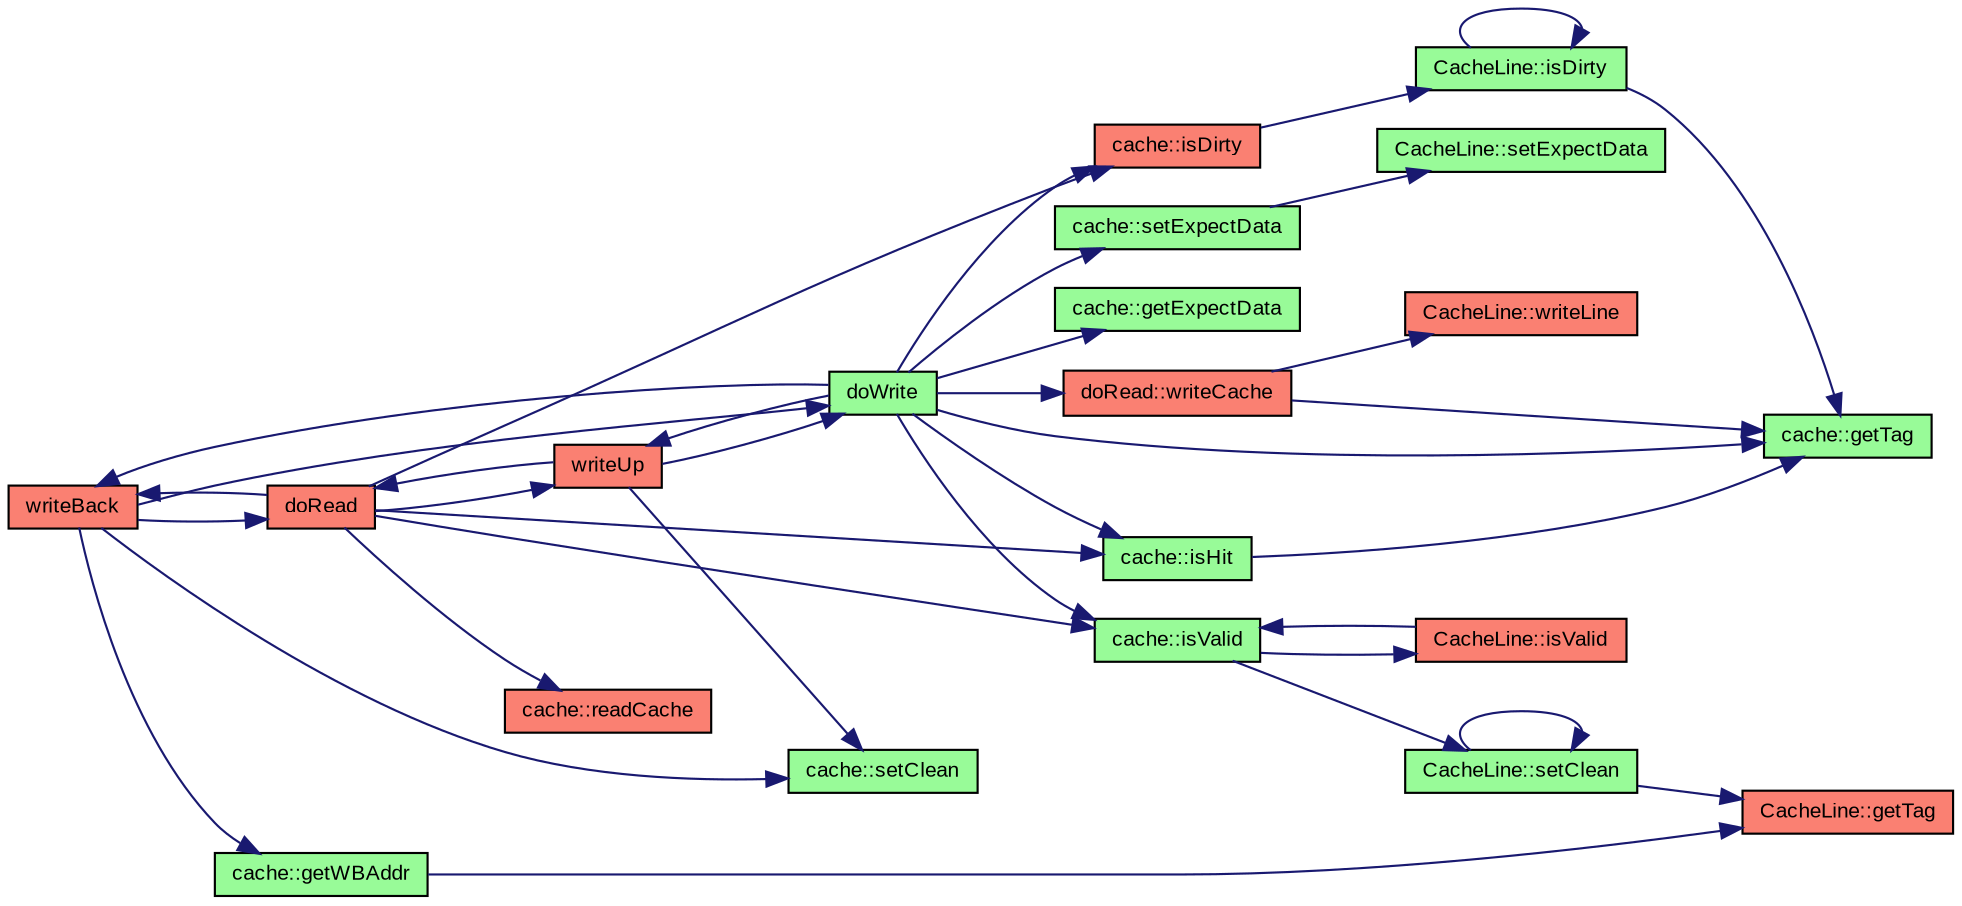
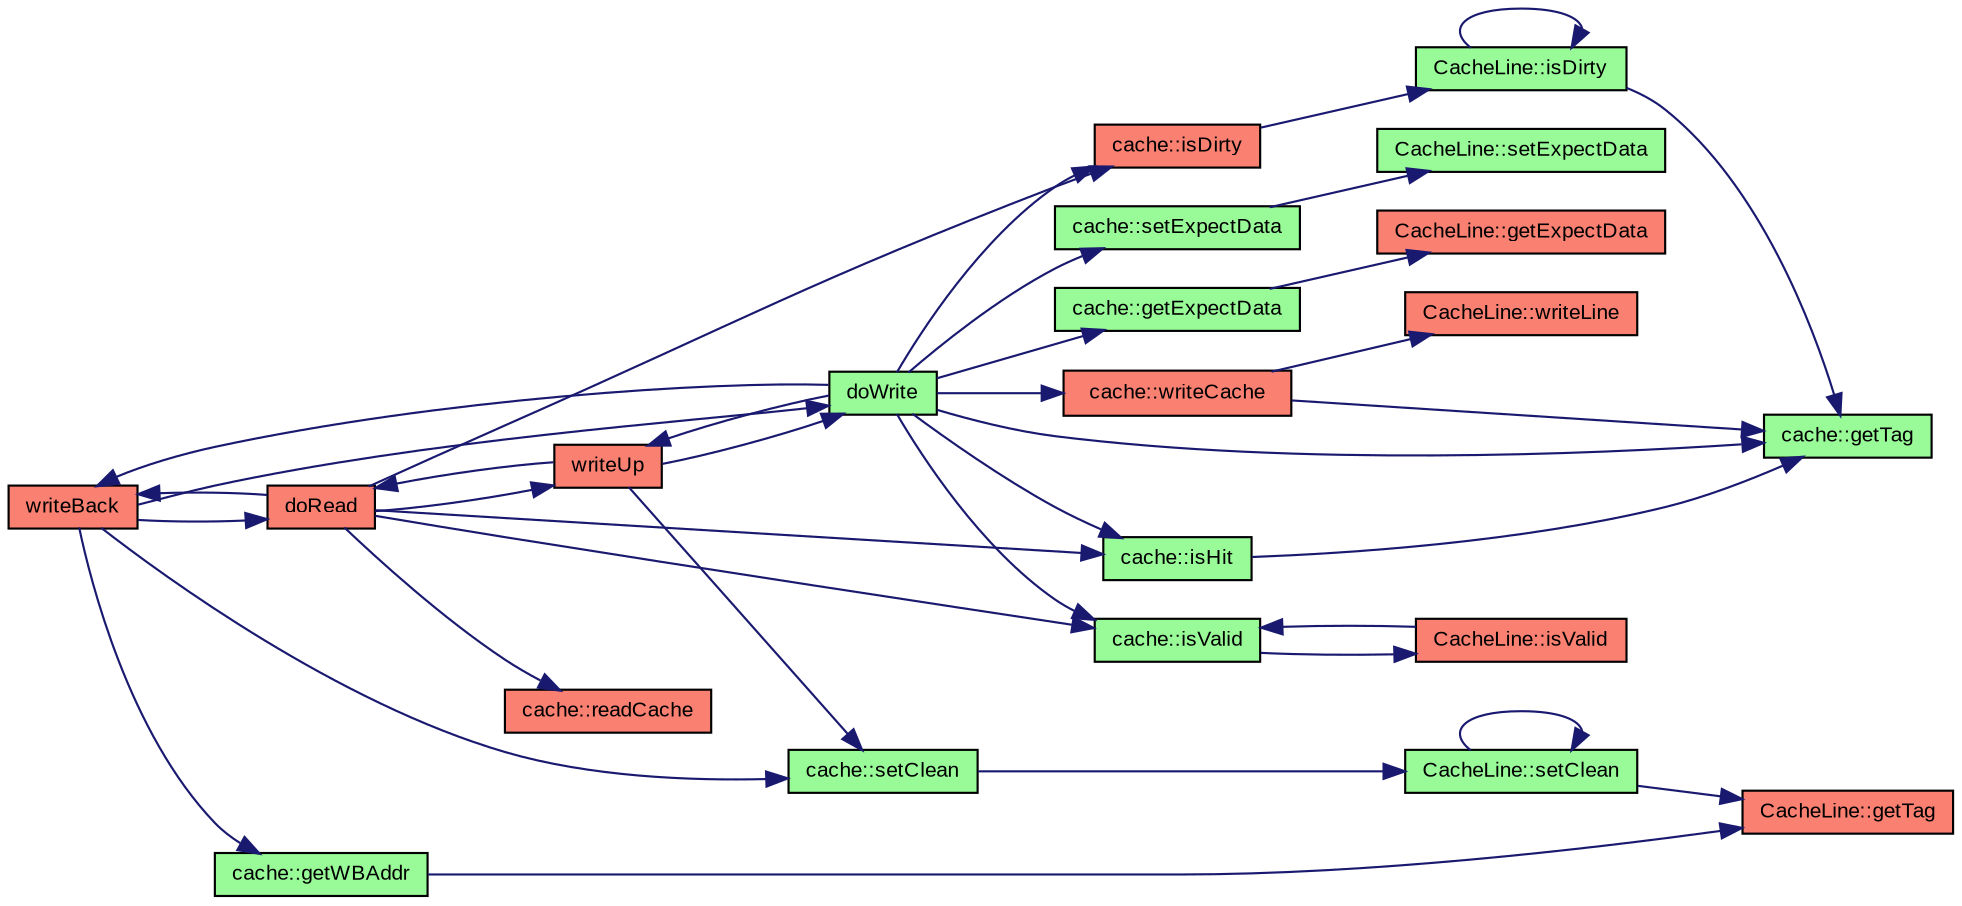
  digraph {
    fontname="Liberation Sans"
    rankdir=LR
    node [color=black fillcolor=palegreen fontname="Liberation Sans" fontsize=10 shape=record style=filled]
    edge [color=midnightblue fontname="Liberation Sans" fontsize=10 labelfontname=Helvetica labelfontsize=10 style=solid]
    n1 [fillcolor=salmon fontcolor=black height=0.2 label=writeBack width=0.4]
    n2 [fillcolor=salmon height=0.2 label=doRead width=0.4]
    n3 [height=0.2 label=doWrite width=0.4]
    n4 [height=0.2 label="cache::setClean" width=0.4]
    n5 [height=0.2 label="cache::getWBAddr" width=0.4]
    n6 [fillcolor=salmon height=0.2 label="cache::isDirty" width=0.4]
    n7 [height=0.2 label="cache::isHit" width=0.4]
    n8 [height=0.2 label="cache::isValid" width=0.4]
    n9 [fillcolor=salmon height=0.2 label="cache::readCache" width=0.4]
    n10 [fillcolor=salmon height=0.2 label=writeUp width=0.4]
    n11 [height=0.2 label="cache::getTag" width=0.4]
    n12 [height=0.2 label="cache::getExpectData" width=0.4]
    n13 [height=0.2 label="cache::setExpectData" width=0.4]
-   n14 [fillcolor=salmon height=0.2 label="doRead::writeCache" width=0.4]
+   n14 [fillcolor=salmon height=0.2 label="cache::writeCache" width=0.4]
    n15 [height=0.2 label="CacheLine::setClean" width=0.4]
    n16 [fillcolor=salmon height=0.2 label="CacheLine::getTag" width=0.4]
    n17 [height=0.2 label="CacheLine::isDirty" width=0.4]
    n18 [fillcolor=salmon height=0.2 label="CacheLine::isValid" width=0.4]
+   n19 [fillcolor=salmon height=0.2 label="CacheLine::getExpectData" width=0.4]
    n20 [height=0.2 label="CacheLine::setExpectData" width=0.4]
    n21 [fillcolor=salmon height=0.2 label="CacheLine::writeLine" width=0.4]
    n1 -> n2
    n1 -> n3
    n1 -> n4
    n1 -> n5
    n2 -> n1
    n2 -> n6
    n2 -> n7
    n2 -> n8
    n2 -> n9
    n2 -> n10
    n3 -> n1
    n3 -> n6
    n3 -> n7
    n3 -> n8
    n3 -> n10
    n3 -> n11
    n3 -> n12
    n3 -> n13
    n3 -> n14
-   n8 -> n15
+   n4 -> n15
    n5 -> n16
    n6 -> n17
    n7 -> n11
    n8 -> n18
    n10 -> n2
    n10 -> n3
    n10 -> n4
+   n12 -> n19
    n13 -> n20
    n14 -> n11
    n14 -> n21
    n15 -> n15
    n15 -> n16
    n17 -> n11
    n17 -> n17
    n18 -> n8
  }
